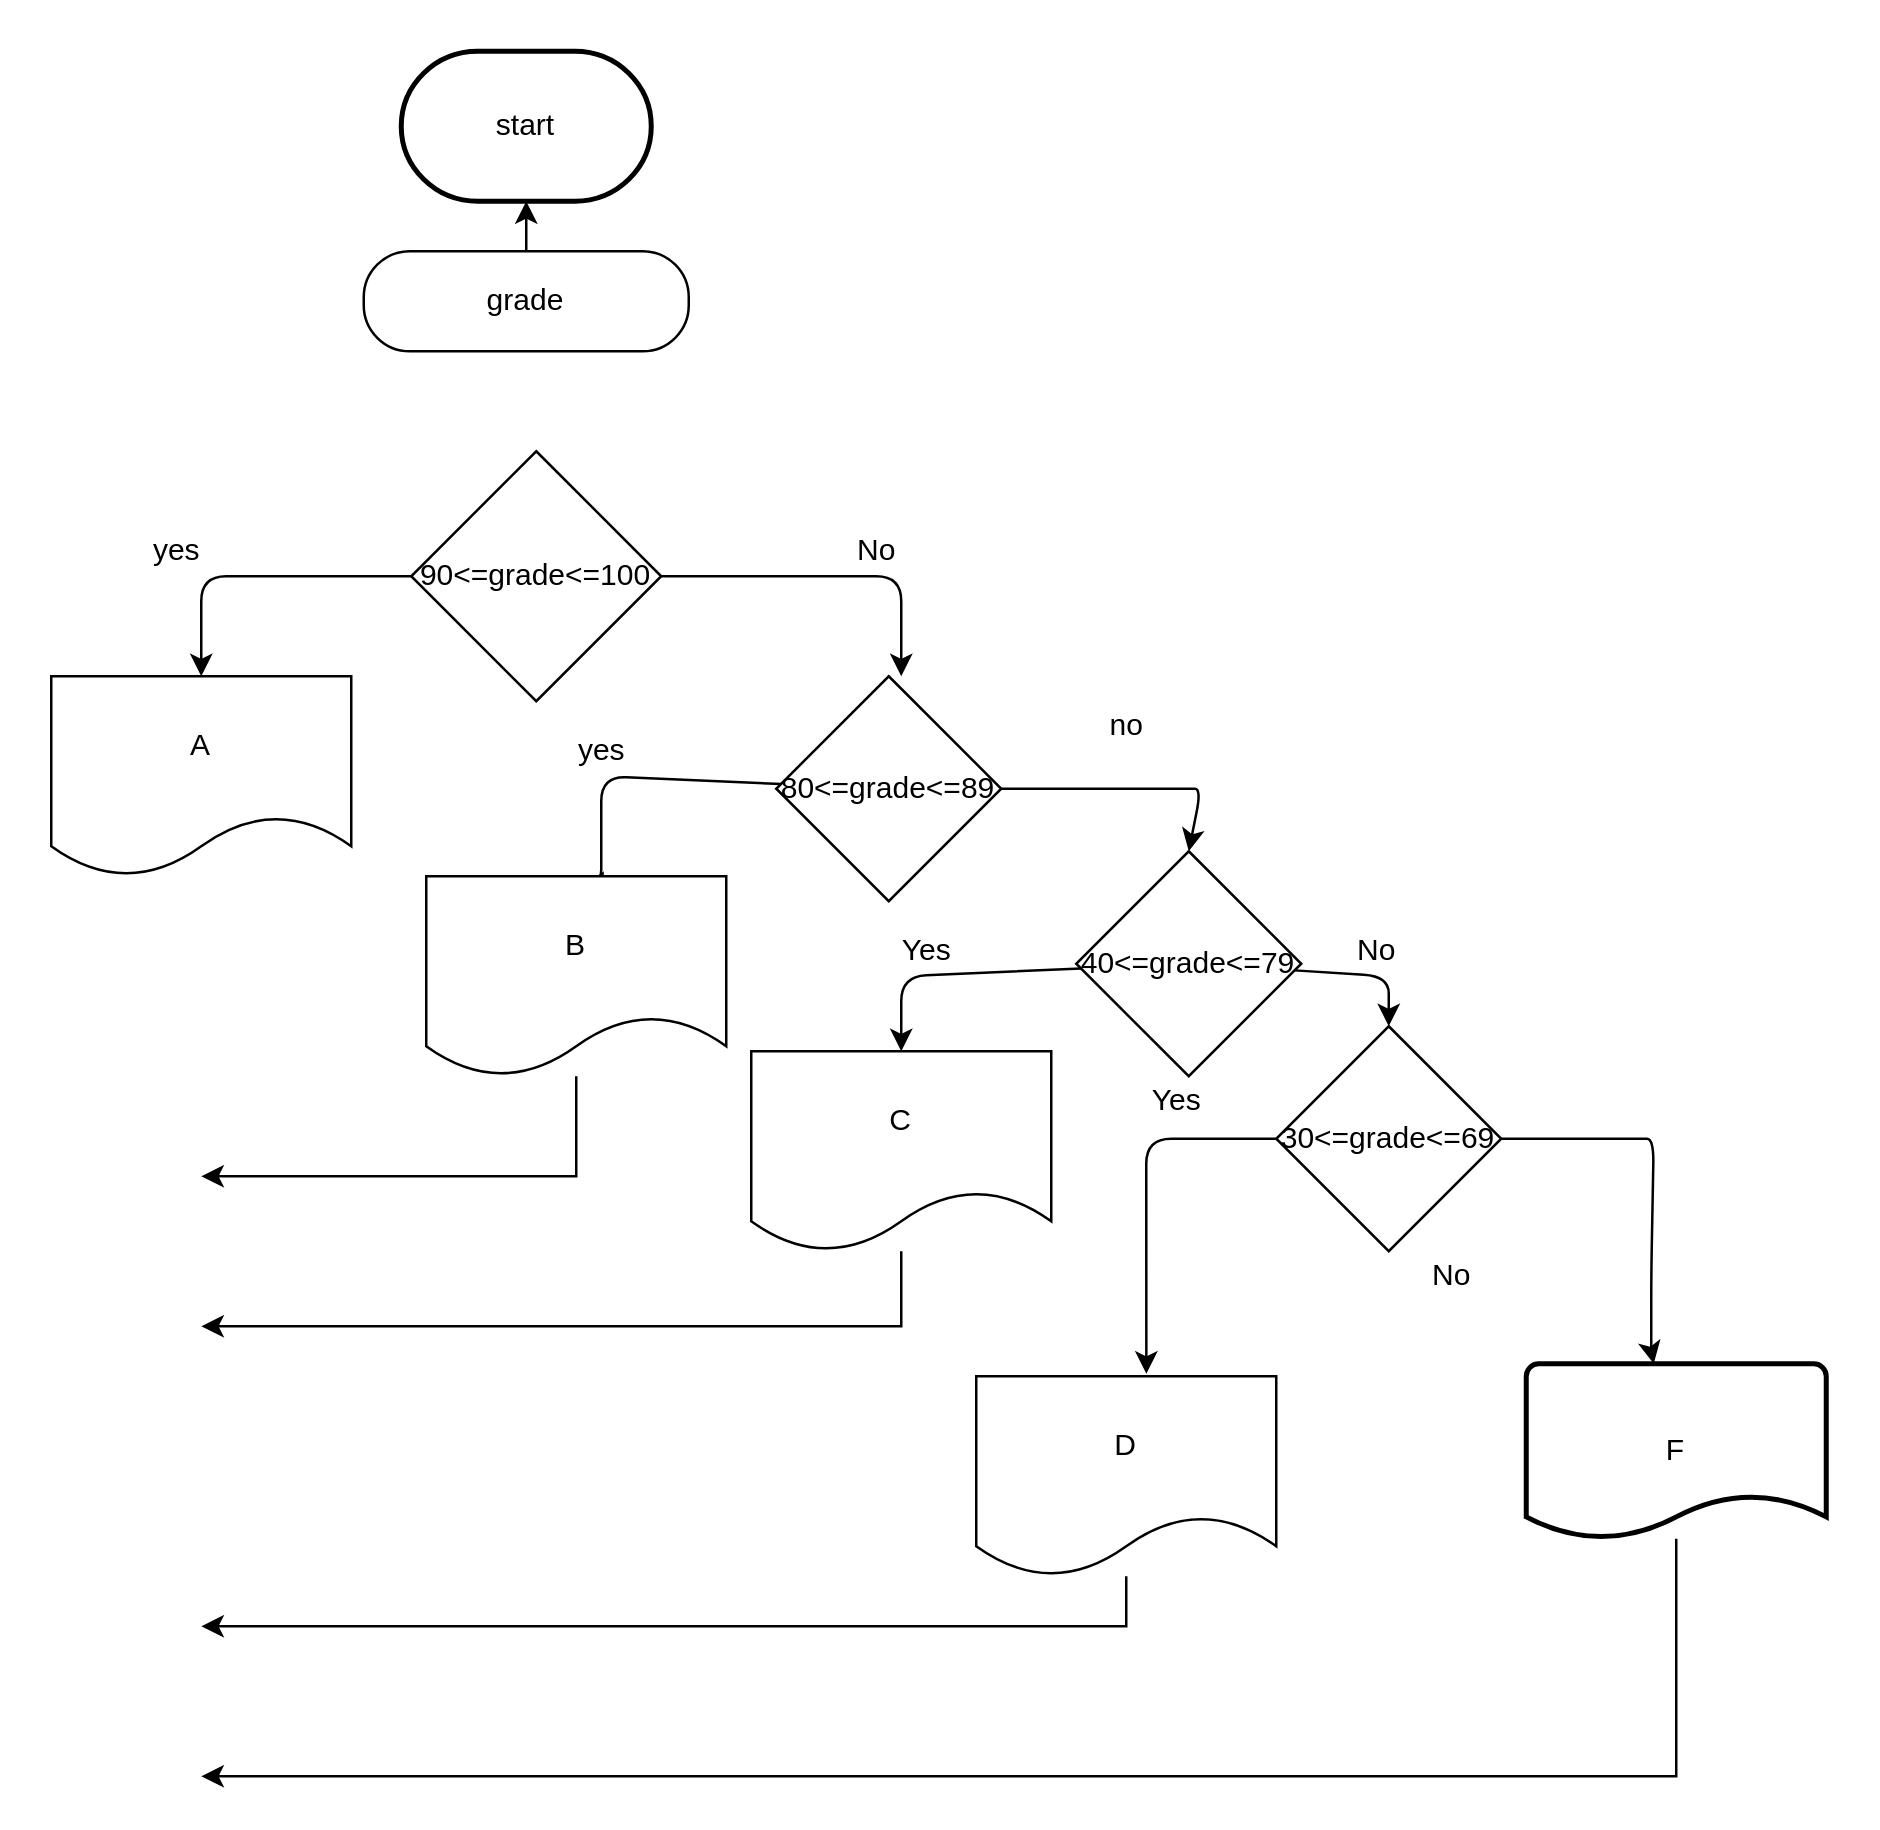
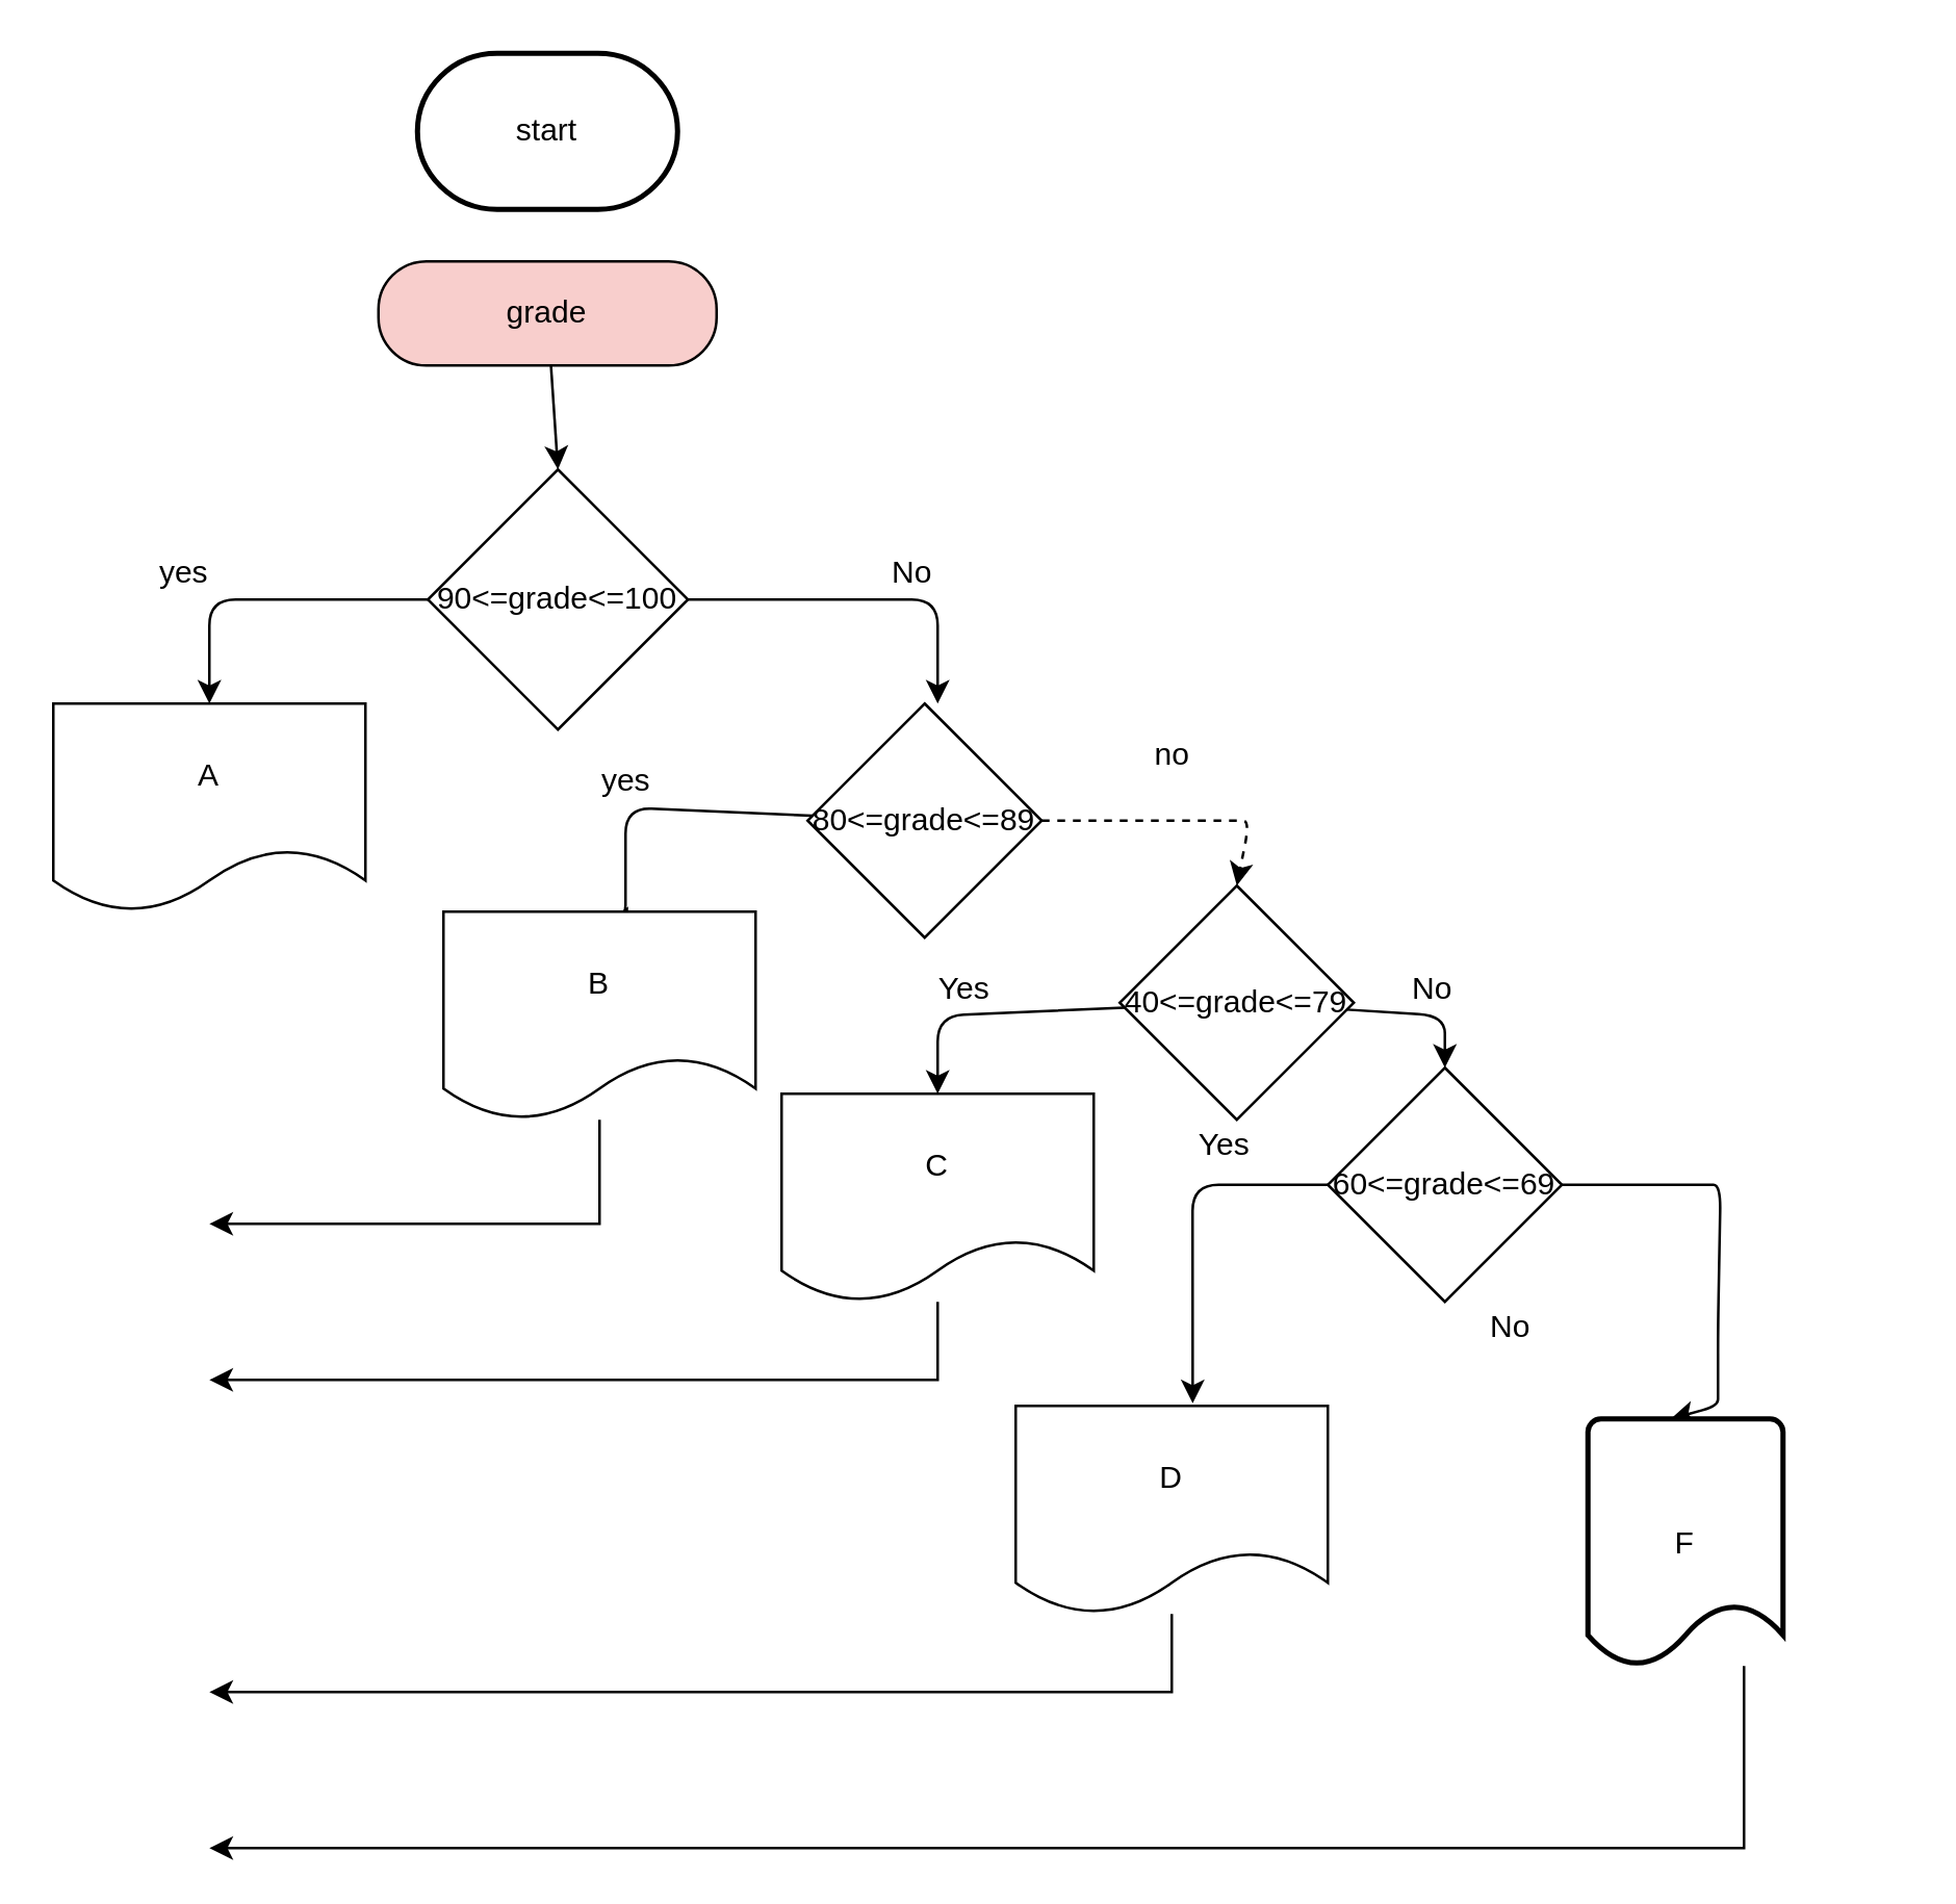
  <mxCell id="0" />
  <mxCell id="1" parent="0" />
  <mxCell id="2" value="start" style="strokeWidth=2;html=1;shape=mxgraph.flowchart.terminator;whiteSpace=wrap;" parent="1" vertex="1"><mxGeometry x="160" width="100" height="60" as="geometry" y="20" /></mxCell>
- <mxCell id="3" style="edgeStyle=none;html=1;" parent="1" source="4" target="2" edge="1"><mxGeometry relative="1" as="geometry" /></mxCell>
- <mxCell id="4" value="grade" style="rounded=1;whiteSpace=wrap;html=1;arcSize=46;" parent="1" vertex="1"><mxGeometry x="145" y="100" width="130" height="40" as="geometry" /></mxCell>
+ <mxCell id="3" style="edgeStyle=none;html=1;entryX=0.5;entryY=0;entryDx=0;entryDy=0;" parent="1" source="4" target="8" edge="1"><mxGeometry relative="1" as="geometry" /></mxCell>
+ <mxCell id="4" value="grade" style="rounded=1;whiteSpace=wrap;html=1;arcSize=46;fillColor=#f8cecc;" parent="1" vertex="1"><mxGeometry x="145" y="100" width="130" height="40" as="geometry" /></mxCell>
  <mxCell id="5" value="" style="strokeWidth=2;html=1;shape=mxgraph.flowchart.annotation_1;align=left;pointerEvents=1;" parent="1" vertex="1"><mxGeometry x="160" y="210" height="180" as="geometry" /></mxCell>
  <mxCell id="6" style="edgeStyle=none;html=1;" parent="1" source="8" edge="1"><mxGeometry relative="1" as="geometry"><mxPoint x="80" y="270" as="targetPoint" /><Array as="points"><mxPoint x="80" y="230" /></Array></mxGeometry></mxCell>
  <mxCell id="7" style="edgeStyle=none;html=1;" parent="1" source="8" edge="1"><mxGeometry relative="1" as="geometry"><mxPoint x="360" y="270" as="targetPoint" /><Array as="points"><mxPoint x="360" y="230" /></Array></mxGeometry></mxCell>
  <mxCell id="8" value="90&amp;lt;=grade&amp;lt;=100" style="rhombus;whiteSpace=wrap;html=1;" parent="1" vertex="1"><mxGeometry x="164" y="180" width="100" height="100" as="geometry" /></mxCell>
  <mxCell id="9" value="A" style="shape=document;whiteSpace=wrap;html=1;boundedLbl=1;" parent="1" vertex="1"><mxGeometry x="20" y="270" width="120" height="80" as="geometry" /></mxCell>
  <mxCell id="10" value="yes" style="text;html=1;align=center;verticalAlign=middle;resizable=0;points=[];autosize=1;strokeColor=none;fillColor=none;" parent="1" vertex="1"><mxGeometry x="55" y="210" width="30" height="20" as="geometry" /></mxCell>
  <mxCell id="11" value="No" style="text;html=1;align=center;verticalAlign=middle;resizable=0;points=[];autosize=1;strokeColor=none;fillColor=none;" parent="1" vertex="1"><mxGeometry x="335" y="210" width="30" height="20" as="geometry" /></mxCell>
  <mxCell id="12" style="edgeStyle=none;html=1;entryX=0.592;entryY=-0.025;entryDx=0;entryDy=0;entryPerimeter=0;" parent="1" source="14" target="17" edge="1"><mxGeometry relative="1" as="geometry"><mxPoint x="240" y="340" as="targetPoint" /><Array as="points"><mxPoint x="240" y="310" /><mxPoint x="240" y="340" /><mxPoint x="240" y="350" /></Array></mxGeometry></mxCell>
- <mxCell id="13" style="edgeStyle=none;html=1;entryX=0.5;entryY=0;entryDx=0;entryDy=0;" parent="1" source="14" target="20" edge="1"><mxGeometry relative="1" as="geometry"><mxPoint x="490" y="330" as="targetPoint" /><Array as="points"><mxPoint x="470" y="315" /><mxPoint x="480" y="315" /></Array></mxGeometry></mxCell>
+ <mxCell id="13" style="edgeStyle=none;html=1;entryX=0.5;entryY=0;entryDx=0;entryDy=0;dashed=1;" parent="1" source="14" target="20" edge="1"><mxGeometry relative="1" as="geometry"><mxPoint x="490" y="330" as="targetPoint" /><Array as="points"><mxPoint x="470" y="315" /><mxPoint x="480" y="315" /></Array></mxGeometry></mxCell>
  <mxCell id="14" value="80&amp;lt;=grade&amp;lt;=89" style="rhombus;whiteSpace=wrap;html=1;" parent="1" vertex="1"><mxGeometry x="310" y="270" width="90" height="90" as="geometry" /></mxCell>
  <mxCell id="15" value="yes" style="text;html=1;align=center;verticalAlign=middle;resizable=0;points=[];autosize=1;strokeColor=none;fillColor=none;" parent="1" vertex="1"><mxGeometry x="225" y="290" width="30" height="20" as="geometry" /></mxCell>
  <mxCell id="16" style="edgeStyle=orthogonalEdgeStyle;rounded=0;orthogonalLoop=1;jettySize=auto;html=1;" edge="1" parent="1" source="17"><mxGeometry relative="1" as="geometry"><mxPoint x="80" y="470" as="targetPoint" /><Array as="points"><mxPoint x="230" y="470" /></Array></mxGeometry></mxCell>
  <mxCell id="17" value="B" style="shape=document;whiteSpace=wrap;html=1;boundedLbl=1;" parent="1" vertex="1"><mxGeometry x="170" y="350" width="120" height="80" as="geometry" /></mxCell>
  <mxCell id="18" style="edgeStyle=none;html=1;" parent="1" source="20" edge="1"><mxGeometry relative="1" as="geometry"><mxPoint x="360" y="420" as="targetPoint" /><Array as="points"><mxPoint x="360" y="390" /></Array></mxGeometry></mxCell>
  <mxCell id="19" style="edgeStyle=none;html=1;entryX=0.5;entryY=0;entryDx=0;entryDy=0;" parent="1" source="20" target="25" edge="1"><mxGeometry relative="1" as="geometry"><Array as="points"><mxPoint x="555" y="390" /></Array></mxGeometry></mxCell>
  <mxCell id="20" value="40&amp;lt;=grade&amp;lt;=79" style="rhombus;whiteSpace=wrap;html=1;" parent="1" vertex="1"><mxGeometry x="430" y="340" width="90" height="90" as="geometry" /></mxCell>
  <mxCell id="21" style="edgeStyle=orthogonalEdgeStyle;rounded=0;orthogonalLoop=1;jettySize=auto;html=1;" edge="1" parent="1" source="22"><mxGeometry relative="1" as="geometry"><mxPoint x="80" y="530" as="targetPoint" /><Array as="points"><mxPoint x="360" y="530" /></Array></mxGeometry></mxCell>
  <mxCell id="22" value="C" style="shape=document;whiteSpace=wrap;html=1;boundedLbl=1;" parent="1" vertex="1"><mxGeometry x="300" y="420" width="120" height="80" as="geometry" /></mxCell>
  <mxCell id="23" style="edgeStyle=none;html=1;entryX=0.567;entryY=-0.012;entryDx=0;entryDy=0;entryPerimeter=0;" parent="1" source="25" target="27" edge="1"><mxGeometry relative="1" as="geometry"><Array as="points"><mxPoint x="458" y="455" /></Array></mxGeometry></mxCell>
  <mxCell id="24" style="edgeStyle=none;html=1;entryX=0.425;entryY=0;entryDx=0;entryDy=0;entryPerimeter=0;" parent="1" source="25" target="34" edge="1"><mxGeometry relative="1" as="geometry"><Array as="points"><mxPoint x="650" y="455" /><mxPoint x="661" y="455" /><mxPoint x="660" y="510" /><mxPoint x="660" y="530" /><mxPoint x="660" y="540" /></Array></mxGeometry></mxCell>
- <mxCell id="25" value="30&amp;lt;=grade&amp;lt;=69" style="rhombus;whiteSpace=wrap;html=1;" parent="1" vertex="1"><mxGeometry x="510" y="410" width="90" height="90" as="geometry" /></mxCell>
+ <mxCell id="25" value="60&amp;lt;=grade&amp;lt;=69" style="rhombus;whiteSpace=wrap;html=1;" parent="1" vertex="1"><mxGeometry x="510" y="410" width="90" height="90" as="geometry" /></mxCell>
  <mxCell id="26" style="edgeStyle=orthogonalEdgeStyle;rounded=0;orthogonalLoop=1;jettySize=auto;html=1;" edge="1" parent="1" source="27"><mxGeometry relative="1" as="geometry"><mxPoint x="80" y="650" as="targetPoint" /><Array as="points"><mxPoint x="450" y="650" /></Array></mxGeometry></mxCell>
- <mxCell id="27" value="D" style="shape=document;whiteSpace=wrap;html=1;boundedLbl=1;" parent="1" vertex="1"><mxGeometry x="390" y="550" width="120" height="80" as="geometry" /></mxCell>
+ <mxCell id="27" value="D" style="shape=document;whiteSpace=wrap;html=1;boundedLbl=1;" parent="1" vertex="1"><mxGeometry x="390" y="540" width="120" height="80" as="geometry" /></mxCell>
  <mxCell id="28" value="Yes" style="text;html=1;align=center;verticalAlign=middle;resizable=0;points=[];autosize=1;strokeColor=none;fillColor=none;" parent="1" vertex="1"><mxGeometry x="350" y="370" width="40" height="20" as="geometry" /></mxCell>
  <mxCell id="29" value="No" style="text;html=1;align=center;verticalAlign=middle;resizable=0;points=[];autosize=1;strokeColor=none;fillColor=none;" parent="1" vertex="1"><mxGeometry x="535" y="370" width="30" height="20" as="geometry" /></mxCell>
  <mxCell id="30" value="Yes" style="text;html=1;align=center;verticalAlign=middle;resizable=0;points=[];autosize=1;strokeColor=none;fillColor=none;" parent="1" vertex="1"><mxGeometry x="450" y="430" width="40" height="20" as="geometry" /></mxCell>
  <mxCell id="31" value="No" style="text;html=1;align=center;verticalAlign=middle;resizable=0;points=[];autosize=1;strokeColor=none;fillColor=none;" parent="1" vertex="1"><mxGeometry x="565" y="500" width="30" height="20" as="geometry" /></mxCell>
  <mxCell id="32" value="no" style="text;html=1;align=center;verticalAlign=middle;resizable=0;points=[];autosize=1;strokeColor=none;fillColor=none;" parent="1" vertex="1"><mxGeometry x="435" y="280" width="30" height="20" as="geometry" /></mxCell>
  <mxCell id="33" style="edgeStyle=orthogonalEdgeStyle;rounded=0;orthogonalLoop=1;jettySize=auto;html=1;" edge="1" parent="1" source="34"><mxGeometry relative="1" as="geometry"><mxPoint x="80" y="710" as="targetPoint" /><Array as="points"><mxPoint x="670" y="710" /></Array></mxGeometry></mxCell>
- <mxCell id="34" value="F" style="strokeWidth=2;html=1;shape=mxgraph.flowchart.document2;whiteSpace=wrap;size=0.25;" parent="1" vertex="1"><mxGeometry x="610" y="545" width="120" height="70" as="geometry" /></mxCell>
+ <mxCell id="34" value="F" style="strokeWidth=2;html=1;shape=mxgraph.flowchart.document2;whiteSpace=wrap;size=0.25;" parent="1" vertex="1"><mxGeometry x="610" y="545" width="75" height="95" as="geometry" /></mxCell>
